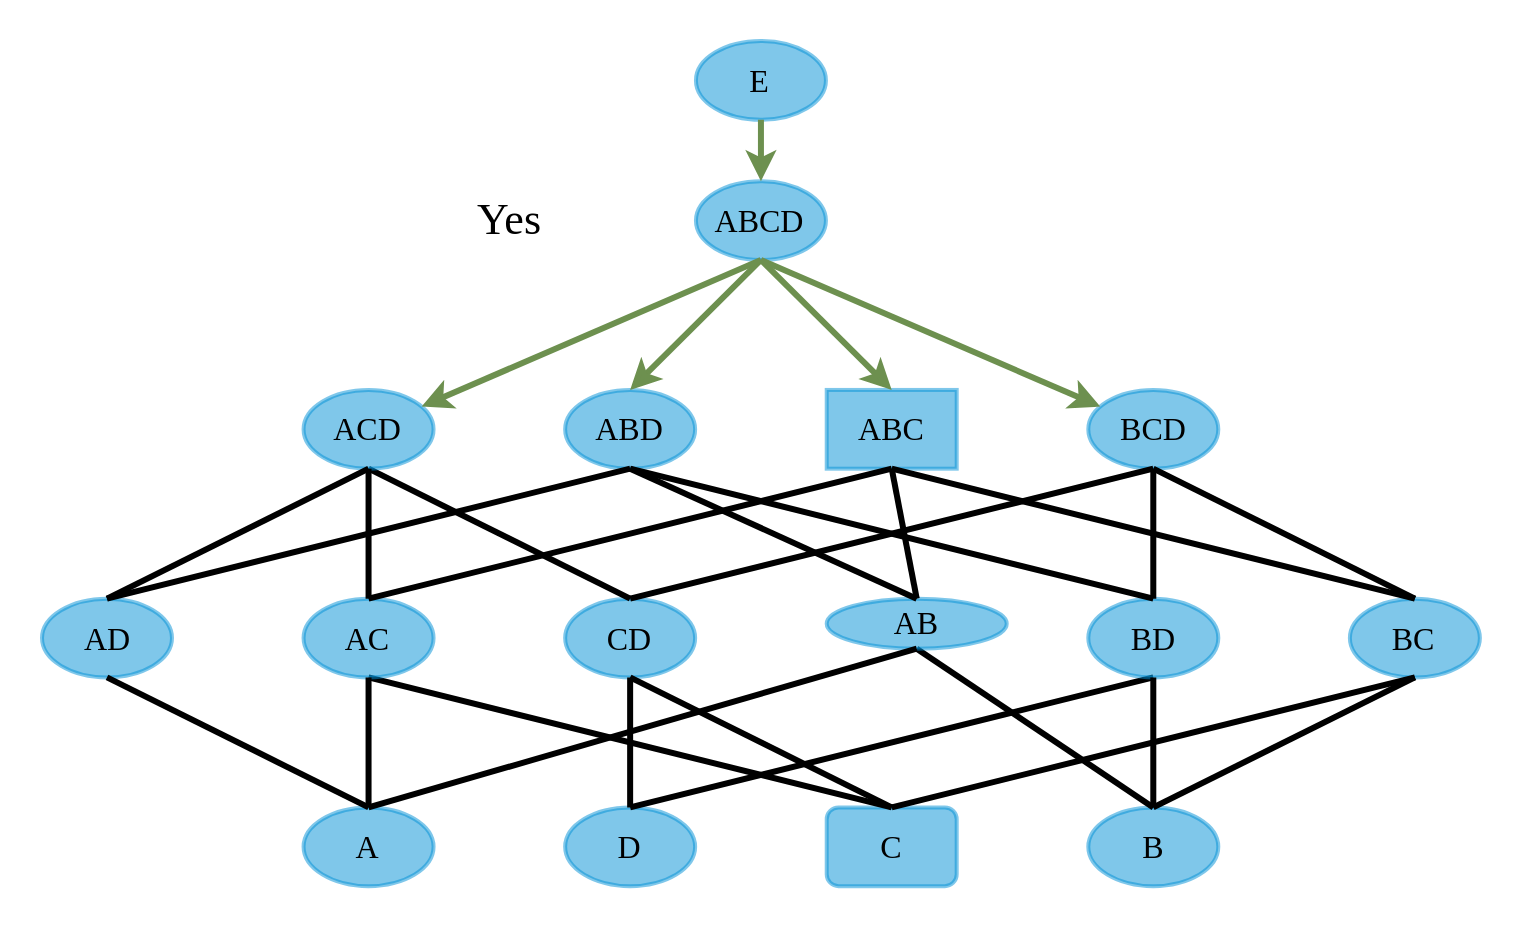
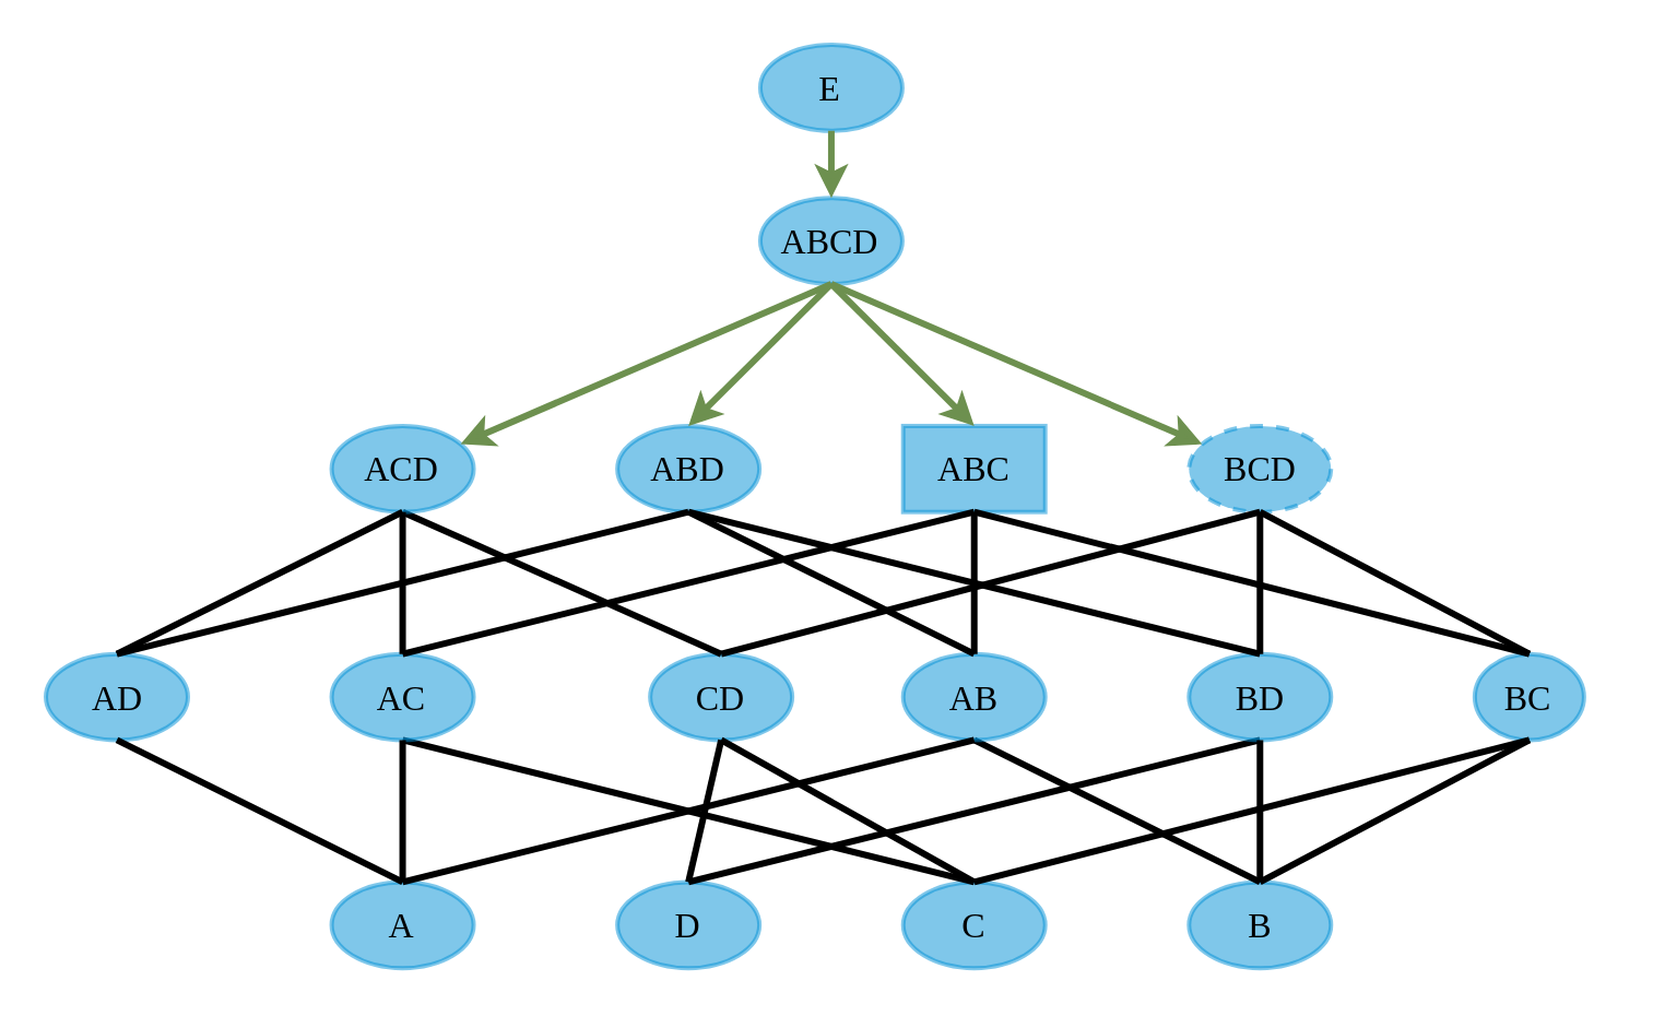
  <mxCell id="0" />
  <mxCell id="1" parent="0" />
  <mxCell id="2" value="&lt;div&gt;ABCD&lt;/div&gt;" style="ellipse;whiteSpace=wrap;html=1;rounded=1;shadow=0;glass=0;labelBackgroundColor=none;strokeColor=#008FD5;strokeWidth=2;fillColor=#008FD5;gradientColor=none;fontFamily=Palatino;fontSize=16;fontColor=#000000;align=center;opacity=50;spacing=15;verticalAlign=middle;horizontal=1;aspect=fixed;" vertex="1" parent="1"><mxGeometry x="347.47" y="90.103" width="64.993" height="39.373" as="geometry" /></mxCell>
  <mxCell id="3" value="ABD" style="ellipse;whiteSpace=wrap;html=1;rounded=1;shadow=0;glass=0;labelBackgroundColor=none;strokeColor=#008FD5;strokeWidth=2;fillColor=#008FD5;gradientColor=none;fontFamily=Palatino;fontSize=16;fontColor=#000000;align=center;opacity=50;spacing=15;verticalAlign=middle;horizontal=1;aspect=fixed;" vertex="1" parent="1"><mxGeometry x="282.076" y="194.469" width="64.993" height="39.373" as="geometry" /></mxCell>
  <mxCell id="4" value="" style="rounded=0;orthogonalLoop=1;jettySize=auto;html=1;endArrow=classic;exitX=0.5;exitY=1;exitDx=0;exitDy=0;fontFamily=Palatino;fontSize=16;strokeColor=#6D904F;orthogonal=1;entryX=0.5;entryY=0;entryDx=0;entryDy=0;strokeWidth=3;endFill=1;" edge="1" parent="1" source="2" target="3"><mxGeometry relative="1" as="geometry" /></mxCell>
  <mxCell id="5" value="E" style="ellipse;whiteSpace=wrap;html=1;rounded=1;shadow=0;glass=0;labelBackgroundColor=none;strokeColor=#008FD5;strokeWidth=2;fillColor=#008FD5;gradientColor=none;fontFamily=Palatino;fontSize=16;fontColor=#000000;align=center;opacity=50;spacing=15;verticalAlign=middle;horizontal=1;aspect=fixed;" vertex="1" parent="1"><mxGeometry x="347.47" y="20" width="64.993" height="39.373" as="geometry" /></mxCell>
  <mxCell id="6" value="" style="rounded=0;orthogonalLoop=1;jettySize=auto;html=1;strokeColor=#6D904F;strokeWidth=3;orthogonal=1;fontFamily=Palatino;fontSize=16;endFill=1;endArrow=classic;" edge="1" parent="1" source="5" target="2"><mxGeometry relative="1" as="geometry" /></mxCell>
- <mxCell id="7" value="BCD" style="ellipse;whiteSpace=wrap;html=1;rounded=1;shadow=0;glass=0;labelBackgroundColor=none;strokeColor=#008FD5;strokeWidth=2;fillColor=#008FD5;gradientColor=none;fontFamily=Palatino;fontSize=16;fontColor=#000000;align=center;opacity=50;spacing=15;verticalAlign=middle;horizontal=1;aspect=fixed;" vertex="1" parent="1"><mxGeometry x="543.653" y="194.469" width="64.993" height="39.373" as="geometry" /></mxCell>
+ <mxCell id="7" value="BCD" style="ellipse;whiteSpace=wrap;html=1;rounded=1;shadow=0;glass=0;labelBackgroundColor=none;strokeColor=#008FD5;strokeWidth=2;fillColor=#008FD5;gradientColor=none;fontFamily=Palatino;fontSize=16;fontColor=#000000;align=center;opacity=50;spacing=15;verticalAlign=middle;horizontal=1;aspect=fixed;dashed=1;" vertex="1" parent="1"><mxGeometry x="543.653" y="194.469" width="64.993" height="39.373" as="geometry" /></mxCell>
  <mxCell id="8" style="rounded=0;orthogonalLoop=1;jettySize=auto;html=1;endArrow=classic;exitX=0.5;exitY=1;exitDx=0;exitDy=0;orthogonal=1;strokeColor=#6D904F;fontFamily=Palatino;fontSize=16;strokeWidth=3;endFill=1;" edge="1" parent="1" source="2" target="7"><mxGeometry relative="1" as="geometry" /></mxCell>
- <mxCell id="9" value="CD" style="ellipse;whiteSpace=wrap;html=1;rounded=1;shadow=0;glass=0;labelBackgroundColor=none;strokeColor=#008FD5;strokeWidth=2;fillColor=#008FD5;gradientColor=none;fontFamily=Palatino;fontSize=16;fontColor=#000000;align=center;opacity=50;spacing=15;verticalAlign=middle;horizontal=1;aspect=fixed;" vertex="1" parent="1"><mxGeometry x="282.076" y="298.835" width="64.993" height="39.373" as="geometry" /></mxCell>
+ <mxCell id="9" value="CD" style="ellipse;whiteSpace=wrap;html=1;rounded=1;shadow=0;glass=0;labelBackgroundColor=none;strokeColor=#008FD5;strokeWidth=2;fillColor=#008FD5;gradientColor=none;fontFamily=Palatino;fontSize=16;fontColor=#000000;align=center;opacity=50;spacing=15;verticalAlign=middle;horizontal=1;aspect=fixed;" vertex="1" parent="1"><mxGeometry x="297.076" y="298.835" width="64.993" height="39.373" as="geometry" /></mxCell>
  <mxCell id="10" value="" style="rounded=0;orthogonalLoop=1;jettySize=auto;html=1;strokeColor=#000000;fontFamily=Palatino;fontSize=16;endArrow=none;endFill=0;exitX=0.5;exitY=1;exitDx=0;exitDy=0;entryX=0.5;entryY=0;entryDx=0;entryDy=0;orthogonal=1;strokeWidth=3;" edge="1" parent="1" source="7" target="9"><mxGeometry relative="1" as="geometry" /></mxCell>
  <mxCell id="11" value="ABC" style="whiteSpace=wrap;html=1;shadow=0;glass=0;labelBackgroundColor=none;strokeColor=#008FD5;strokeWidth=2;fillColor=#008FD5;gradientColor=none;fontFamily=Palatino;fontSize=16;fontColor=#000000;align=center;opacity=50;spacing=15;verticalAlign=middle;horizontal=1;aspect=fixed;rounded=0;" vertex="1" parent="1"><mxGeometry x="412.864" y="194.469" width="64.993" height="39.373" as="geometry" /></mxCell>
  <mxCell id="12" style="rounded=0;orthogonalLoop=1;jettySize=auto;html=1;strokeColor=#6D904F;endArrow=classic;exitX=0.5;exitY=1;exitDx=0;exitDy=0;fontFamily=Palatino;fontSize=16;orthogonal=1;entryX=0.5;entryY=0;entryDx=0;entryDy=0;strokeWidth=3;endFill=1;" edge="1" parent="1" source="2" target="11"><mxGeometry relative="1" as="geometry" /></mxCell>
  <mxCell id="13" style="orthogonalLoop=1;jettySize=auto;html=1;strokeColor=#000000;fontFamily=Palatino;fontSize=16;rounded=0;endArrow=none;endFill=0;exitX=0.5;exitY=1;exitDx=0;exitDy=0;entryX=0.5;entryY=0;entryDx=0;entryDy=0;orthogonal=1;strokeWidth=3;" edge="1" parent="1" source="14" target="9"><mxGeometry relative="1" as="geometry" /></mxCell>
  <mxCell id="14" value="ACD" style="ellipse;whiteSpace=wrap;html=1;rounded=1;shadow=0;glass=0;labelBackgroundColor=none;strokeColor=#008FD5;strokeWidth=2;fillColor=#008FD5;gradientColor=none;fontFamily=Palatino;fontSize=16;fontColor=#000000;align=center;opacity=50;spacing=15;verticalAlign=middle;horizontal=1;aspect=fixed;" vertex="1" parent="1"><mxGeometry x="151.288" y="194.469" width="64.993" height="39.373" as="geometry" /></mxCell>
  <mxCell id="15" style="rounded=0;orthogonalLoop=1;jettySize=auto;html=1;endArrow=classic;exitX=0.5;exitY=1;exitDx=0;exitDy=0;fontFamily=Palatino;fontSize=16;strokeColor=#6D904F;orthogonal=1;strokeWidth=3;endFill=1;" edge="1" parent="1" source="2" target="14"><mxGeometry relative="1" as="geometry" /></mxCell>
  <mxCell id="16" value="AD" style="ellipse;whiteSpace=wrap;html=1;rounded=1;shadow=0;glass=0;labelBackgroundColor=none;strokeColor=#008FD5;strokeWidth=2;fillColor=#008FD5;gradientColor=none;fontFamily=Palatino;fontSize=16;fontColor=#000000;align=center;opacity=50;spacing=15;verticalAlign=middle;horizontal=1;aspect=fixed;" vertex="1" parent="1"><mxGeometry x="20.5" y="298.835" width="64.993" height="39.373" as="geometry" /></mxCell>
  <mxCell id="17" style="rounded=0;orthogonalLoop=1;jettySize=auto;html=1;strokeColor=#000000;fontFamily=Palatino;fontSize=16;endArrow=none;endFill=0;entryX=0.5;entryY=0;entryDx=0;entryDy=0;exitX=0.5;exitY=1;exitDx=0;exitDy=0;orthogonal=1;strokeWidth=3;" edge="1" parent="1" source="3" target="16"><mxGeometry relative="1" as="geometry" /></mxCell>
  <mxCell id="18" value="" style="rounded=0;orthogonalLoop=1;jettySize=auto;html=1;strokeColor=#000000;fontFamily=Palatino;fontSize=16;endArrow=none;endFill=0;entryX=0.5;entryY=0;entryDx=0;entryDy=0;exitX=0.5;exitY=1;exitDx=0;exitDy=0;orthogonal=1;strokeWidth=3;" edge="1" parent="1" source="14" target="16"><mxGeometry relative="1" as="geometry" /></mxCell>
  <mxCell id="19" value="D" style="ellipse;whiteSpace=wrap;html=1;rounded=1;shadow=0;glass=0;labelBackgroundColor=none;strokeColor=#008FD5;strokeWidth=2;fillColor=#008FD5;gradientColor=none;fontFamily=Palatino;fontSize=16;fontColor=#000000;align=center;opacity=50;spacing=15;verticalAlign=middle;horizontal=1;aspect=fixed;" vertex="1" parent="1"><mxGeometry x="282.076" y="403.201" width="64.993" height="39.373" as="geometry" /></mxCell>
  <mxCell id="20" style="rounded=0;orthogonalLoop=1;jettySize=auto;html=1;entryX=0.5;entryY=0;entryDx=0;entryDy=0;endArrow=none;endFill=0;strokeColor=#000000;fontFamily=Palatino;fontSize=16;orthogonal=1;exitX=0.5;exitY=1;exitDx=0;exitDy=0;strokeWidth=3;" edge="1" parent="1" source="9" target="19"><mxGeometry relative="1" as="geometry"><mxPoint x="302.198" y="369.197" as="sourcePoint" /></mxGeometry></mxCell>
  <mxCell id="21" style="rounded=0;orthogonalLoop=1;jettySize=auto;html=1;entryX=0.5;entryY=0;entryDx=0;entryDy=0;endArrow=none;endFill=0;strokeColor=#000000;fontFamily=Palatino;fontSize=16;exitX=0.5;exitY=1;exitDx=0;exitDy=0;orthogonal=1;strokeWidth=3;" edge="1" parent="1" source="22" target="19"><mxGeometry relative="1" as="geometry" /></mxCell>
  <mxCell id="22" value="BD" style="ellipse;whiteSpace=wrap;html=1;rounded=1;shadow=0;glass=0;labelBackgroundColor=none;strokeColor=#008FD5;strokeWidth=2;fillColor=#008FD5;gradientColor=none;fontFamily=Palatino;fontSize=16;fontColor=#000000;align=center;opacity=50;spacing=15;verticalAlign=middle;horizontal=1;aspect=fixed;" vertex="1" parent="1"><mxGeometry x="543.653" y="298.835" width="64.993" height="39.373" as="geometry" /></mxCell>
  <mxCell id="23" style="rounded=0;orthogonalLoop=1;jettySize=auto;html=1;strokeColor=#000000;fontFamily=Palatino;fontSize=16;entryX=0.5;entryY=0;entryDx=0;entryDy=0;endArrow=none;endFill=0;exitX=0.5;exitY=1;exitDx=0;exitDy=0;orthogonal=1;strokeWidth=3;" edge="1" parent="1" source="3" target="22"><mxGeometry relative="1" as="geometry" /></mxCell>
  <mxCell id="24" style="rounded=0;orthogonalLoop=1;jettySize=auto;html=1;strokeColor=#000000;fontFamily=Palatino;fontSize=16;entryX=0.5;entryY=0;entryDx=0;entryDy=0;endArrow=none;endFill=0;exitX=0.5;exitY=1;exitDx=0;exitDy=0;orthogonal=1;strokeWidth=3;" edge="1" parent="1" source="7" target="22"><mxGeometry relative="1" as="geometry" /></mxCell>
- <mxCell id="25" value="BC" style="ellipse;whiteSpace=wrap;html=1;rounded=1;shadow=0;glass=0;labelBackgroundColor=none;strokeColor=#008FD5;strokeWidth=2;fillColor=#008FD5;gradientColor=none;fontFamily=Palatino;fontSize=16;fontColor=#000000;align=center;opacity=50;spacing=15;verticalAlign=middle;horizontal=1;aspect=fixed;" vertex="1" parent="1"><mxGeometry x="674.441" y="298.835" width="64.993" height="39.373" as="geometry" /></mxCell>
+ <mxCell id="25" value="BC" style="ellipse;whiteSpace=wrap;html=1;rounded=1;shadow=0;glass=0;labelBackgroundColor=none;strokeColor=#008FD5;strokeWidth=2;fillColor=#008FD5;gradientColor=none;fontFamily=Palatino;fontSize=16;fontColor=#000000;align=center;opacity=50;spacing=15;verticalAlign=middle;horizontal=1;aspect=fixed;" vertex="1" parent="1"><mxGeometry x="674.441" y="298.835" width="50" height="39.373" as="geometry" /></mxCell>
  <mxCell id="26" style="rounded=0;orthogonalLoop=1;jettySize=auto;html=1;entryX=0.5;entryY=0;entryDx=0;entryDy=0;endArrow=none;endFill=0;strokeColor=#000000;fontFamily=Palatino;fontSize=16;exitX=0.5;exitY=1;exitDx=0;exitDy=0;orthogonal=1;strokeWidth=3;" edge="1" parent="1" source="7" target="25"><mxGeometry relative="1" as="geometry" /></mxCell>
  <mxCell id="27" style="rounded=0;orthogonalLoop=1;jettySize=auto;html=1;strokeColor=#000000;fontFamily=Palatino;fontSize=16;endArrow=none;endFill=0;entryX=0.5;entryY=0;entryDx=0;entryDy=0;exitX=0.5;exitY=1;exitDx=0;exitDy=0;orthogonal=1;strokeWidth=3;" edge="1" parent="1" source="11" target="25"><mxGeometry relative="1" as="geometry" /></mxCell>
- <mxCell id="28" value="C" style="whiteSpace=wrap;html=1;shadow=0;glass=0;labelBackgroundColor=none;strokeColor=#008FD5;strokeWidth=2;fillColor=#008FD5;gradientColor=none;fontFamily=Palatino;fontSize=16;fontColor=#000000;align=center;opacity=50;spacing=15;verticalAlign=middle;horizontal=1;aspect=fixed;rounded=1;" vertex="1" parent="1"><mxGeometry x="412.864" y="403.201" width="64.993" height="39.373" as="geometry" /></mxCell>
+ <mxCell id="28" value="C" style="ellipse;whiteSpace=wrap;html=1;rounded=1;shadow=0;glass=0;labelBackgroundColor=none;strokeColor=#008FD5;strokeWidth=2;fillColor=#008FD5;gradientColor=none;fontFamily=Palatino;fontSize=16;fontColor=#000000;align=center;opacity=50;spacing=15;verticalAlign=middle;horizontal=1;aspect=fixed;" vertex="1" parent="1"><mxGeometry x="412.864" y="403.201" width="64.993" height="39.373" as="geometry" /></mxCell>
  <mxCell id="29" style="rounded=0;orthogonalLoop=1;jettySize=auto;html=1;exitX=0.5;exitY=1;exitDx=0;exitDy=0;entryX=0.5;entryY=0;entryDx=0;entryDy=0;endArrow=none;endFill=0;strokeColor=#000000;fontFamily=Palatino;fontSize=16;orthogonal=1;strokeWidth=3;" edge="1" parent="1" source="9" target="28"><mxGeometry relative="1" as="geometry" /></mxCell>
  <mxCell id="30" value="" style="rounded=0;orthogonalLoop=1;jettySize=auto;html=1;endArrow=none;endFill=0;strokeColor=#000000;fontFamily=Palatino;fontSize=16;entryX=0.5;entryY=0;entryDx=0;entryDy=0;exitX=0.5;exitY=1;exitDx=0;exitDy=0;orthogonal=1;strokeWidth=3;" edge="1" parent="1" source="25" target="28"><mxGeometry relative="1" as="geometry" /></mxCell>
  <mxCell id="31" value="B" style="ellipse;whiteSpace=wrap;html=1;rounded=1;shadow=0;glass=0;labelBackgroundColor=none;strokeColor=#008FD5;strokeWidth=2;fillColor=#008FD5;gradientColor=none;fontFamily=Palatino;fontSize=16;fontColor=#000000;align=center;opacity=50;spacing=15;verticalAlign=middle;horizontal=1;aspect=fixed;" vertex="1" parent="1"><mxGeometry x="543.653" y="403.201" width="64.993" height="39.373" as="geometry" /></mxCell>
  <mxCell id="32" style="rounded=0;orthogonalLoop=1;jettySize=auto;html=1;entryX=0.5;entryY=0;entryDx=0;entryDy=0;endArrow=none;endFill=0;strokeColor=#000000;fontFamily=Palatino;fontSize=16;exitX=0.5;exitY=1;exitDx=0;exitDy=0;orthogonal=1;strokeWidth=3;" edge="1" parent="1" source="22" target="31"><mxGeometry relative="1" as="geometry" /></mxCell>
  <mxCell id="33" value="" style="rounded=0;orthogonalLoop=1;jettySize=auto;html=1;endArrow=none;endFill=0;strokeColor=#000000;fontFamily=Palatino;fontSize=16;exitX=0.5;exitY=1;exitDx=0;exitDy=0;entryX=0.5;entryY=0;entryDx=0;entryDy=0;orthogonal=1;strokeWidth=3;" edge="1" parent="1" source="25" target="31"><mxGeometry relative="1" as="geometry" /></mxCell>
  <mxCell id="34" style="rounded=0;orthogonalLoop=1;jettySize=auto;html=1;exitX=0.5;exitY=1;exitDx=0;exitDy=0;entryX=0.5;entryY=0;entryDx=0;entryDy=0;endArrow=none;endFill=0;strokeColor=#000000;fontFamily=Palatino;fontSize=16;orthogonal=1;strokeWidth=3;" edge="1" parent="1" source="35" target="28"><mxGeometry relative="1" as="geometry" /></mxCell>
  <mxCell id="35" value="AC" style="ellipse;whiteSpace=wrap;html=1;rounded=1;shadow=0;glass=0;labelBackgroundColor=none;strokeColor=#008FD5;strokeWidth=2;fillColor=#008FD5;gradientColor=none;fontFamily=Palatino;fontSize=16;fontColor=#000000;align=center;opacity=50;spacing=15;verticalAlign=middle;horizontal=1;aspect=fixed;" vertex="1" parent="1"><mxGeometry x="151.288" y="298.835" width="64.993" height="39.373" as="geometry" /></mxCell>
  <mxCell id="36" style="rounded=0;orthogonalLoop=1;jettySize=auto;html=1;strokeColor=#000000;fontFamily=Palatino;fontSize=16;endArrow=none;endFill=0;exitX=0.5;exitY=1;exitDx=0;exitDy=0;entryX=0.5;entryY=0;entryDx=0;entryDy=0;orthogonal=1;strokeWidth=3;" edge="1" parent="1" source="11" target="35"><mxGeometry relative="1" as="geometry" /></mxCell>
  <mxCell id="37" style="rounded=0;orthogonalLoop=1;jettySize=auto;html=1;strokeColor=#000000;fontFamily=Palatino;fontSize=16;endArrow=none;endFill=0;entryX=0.5;entryY=0;entryDx=0;entryDy=0;exitX=0.5;exitY=1;exitDx=0;exitDy=0;orthogonal=1;strokeWidth=3;" edge="1" parent="1" source="14" target="35"><mxGeometry relative="1" as="geometry" /></mxCell>
  <mxCell id="38" style="rounded=0;orthogonalLoop=1;jettySize=auto;html=1;entryX=0.5;entryY=0;entryDx=0;entryDy=0;endArrow=none;endFill=0;strokeColor=#000000;fontFamily=Palatino;fontSize=16;exitX=0.5;exitY=1;exitDx=0;exitDy=0;orthogonal=1;strokeWidth=3;" edge="1" parent="1" source="39" target="31"><mxGeometry relative="1" as="geometry" /></mxCell>
- <mxCell id="39" value="AB" style="ellipse;whiteSpace=wrap;html=1;rounded=1;shadow=0;glass=0;labelBackgroundColor=none;strokeColor=#008FD5;strokeWidth=2;fillColor=#008FD5;gradientColor=none;fontFamily=Palatino;fontSize=16;fontColor=#000000;align=center;opacity=50;spacing=15;verticalAlign=middle;horizontal=1;aspect=fixed;" vertex="1" parent="1"><mxGeometry x="412.864" y="298.835" width="90" height="25" as="geometry" /></mxCell>
+ <mxCell id="39" value="AB" style="ellipse;whiteSpace=wrap;html=1;rounded=1;shadow=0;glass=0;labelBackgroundColor=none;strokeColor=#008FD5;strokeWidth=2;fillColor=#008FD5;gradientColor=none;fontFamily=Palatino;fontSize=16;fontColor=#000000;align=center;opacity=50;spacing=15;verticalAlign=middle;horizontal=1;aspect=fixed;" vertex="1" parent="1"><mxGeometry x="412.864" y="298.835" width="64.993" height="39.373" as="geometry" /></mxCell>
  <mxCell id="40" style="rounded=0;orthogonalLoop=1;jettySize=auto;html=1;strokeColor=#000000;fontFamily=Palatino;fontSize=16;endArrow=none;endFill=0;exitX=0.5;exitY=1;exitDx=0;exitDy=0;entryX=0.5;entryY=0;entryDx=0;entryDy=0;orthogonal=1;strokeWidth=3;" edge="1" parent="1" source="3" target="39"><mxGeometry relative="1" as="geometry" /></mxCell>
  <mxCell id="41" style="rounded=0;orthogonalLoop=1;jettySize=auto;html=1;strokeColor=#000000;fontFamily=Palatino;fontSize=16;endArrow=none;endFill=0;exitX=0.5;exitY=1;exitDx=0;exitDy=0;entryX=0.5;entryY=0;entryDx=0;entryDy=0;orthogonal=1;strokeWidth=3;" edge="1" parent="1" source="11" target="39"><mxGeometry relative="1" as="geometry" /></mxCell>
  <mxCell id="42" value="A" style="ellipse;whiteSpace=wrap;html=1;rounded=1;shadow=0;glass=0;labelBackgroundColor=none;strokeColor=#008FD5;strokeWidth=2;fillColor=#008FD5;gradientColor=none;fontFamily=Palatino;fontSize=16;fontColor=#000000;align=center;opacity=50;spacing=15;verticalAlign=middle;horizontal=1;aspect=fixed;" vertex="1" parent="1"><mxGeometry x="151.288" y="403.201" width="64.993" height="39.373" as="geometry" /></mxCell>
  <mxCell id="43" style="rounded=0;orthogonalLoop=1;jettySize=auto;html=1;entryX=0.5;entryY=0;entryDx=0;entryDy=0;endArrow=none;endFill=0;strokeColor=#000000;fontFamily=Palatino;fontSize=16;exitX=0.5;exitY=1;exitDx=0;exitDy=0;orthogonal=1;strokeWidth=3;" edge="1" parent="1" source="16" target="42"><mxGeometry relative="1" as="geometry" /></mxCell>
  <mxCell id="44" style="rounded=0;orthogonalLoop=1;jettySize=auto;html=1;entryX=0.5;entryY=0;entryDx=0;entryDy=0;endArrow=none;endFill=0;strokeColor=#000000;fontFamily=Palatino;fontSize=16;exitX=0.5;exitY=1;exitDx=0;exitDy=0;orthogonal=1;strokeWidth=3;" edge="1" parent="1" source="35" target="42"><mxGeometry relative="1" as="geometry" /></mxCell>
  <mxCell id="45" value="" style="rounded=0;orthogonalLoop=1;jettySize=auto;html=1;endArrow=none;endFill=0;strokeColor=#000000;fontFamily=Palatino;fontSize=16;entryX=0.5;entryY=0;entryDx=0;entryDy=0;exitX=0.5;exitY=1;exitDx=0;exitDy=0;orthogonal=1;strokeWidth=3;" edge="1" parent="1" source="39" target="42"><mxGeometry relative="1" as="geometry" /></mxCell>
- <mxCell id="46" value="Yes" style="text;html=1;align=center;verticalAlign=middle;resizable=0;points=[];;autosize=1;fontSize=22;fontFamily=Palatino;" vertex="1" parent="1"><mxGeometry x="229" y="95" width="50" height="30" as="geometry" /></mxCell>
